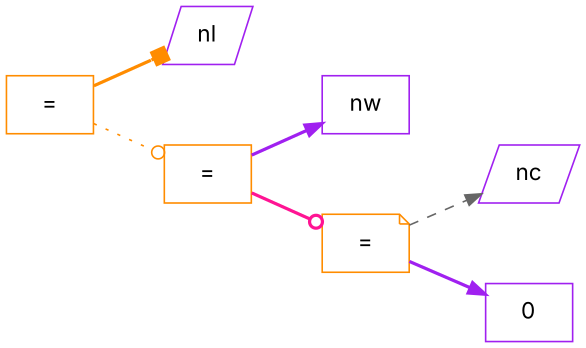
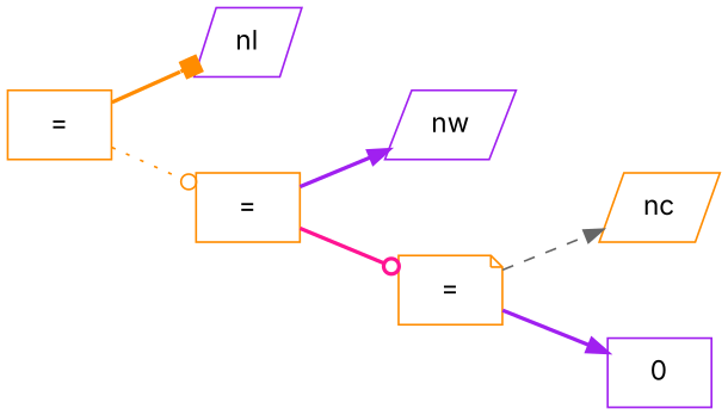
  digraph {
    fontname=Inter
    nodesep=0.7
    rankdir=LR
    ranksep=0.6
    node [color=purple fontname=Inter shape=box]
    edge [arrowhead=normal color=darkorange fontname=Inter style=bold]
    n1 [color=darkorange label="="]
    nl [shape=parallelogram]
    n3 [color=darkorange label="="]
-   nw
+   nw [shape=parallelogram]
    n5 [color=darkorange label="=" shape=note]
-   nc [shape=parallelogram]
+   nc [color=darkorange shape=parallelogram]
    0
    n1 -> nl [arrowhead=box]
    n1 -> n3 [arrowhead=odot style=dotted]
    n3 -> nw [color=purple]
    n3 -> n5 [arrowhead=odot color=deeppink]
    n5 -> nc [color=gray40 style=dashed]
    n5 -> 0 [color=purple]
  }
